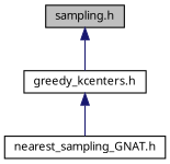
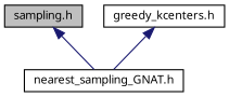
  digraph {
    fontname="Noto Sans"
    node [color=black fillcolor=white fontname="Noto Sans" fontsize=10 shape=record style=filled]
    edge [color=midnightblue dir=back fontname="Noto Sans" fontsize=10 labelfontname=FreeSans labelfontsize=10 style=solid]
    n1 [fillcolor=grey75 fontcolor=black height=0.2 label="sampling.h" width=0.4]
    n2 [height=0.2 label="greedy_kcenters.h" width=0.4]
    n3 [height=0.2 label="nearest_sampling_GNAT.h" width=0.4]
-   n1 -> n2
+   n1 -> n3
    n2 -> n3
  }
